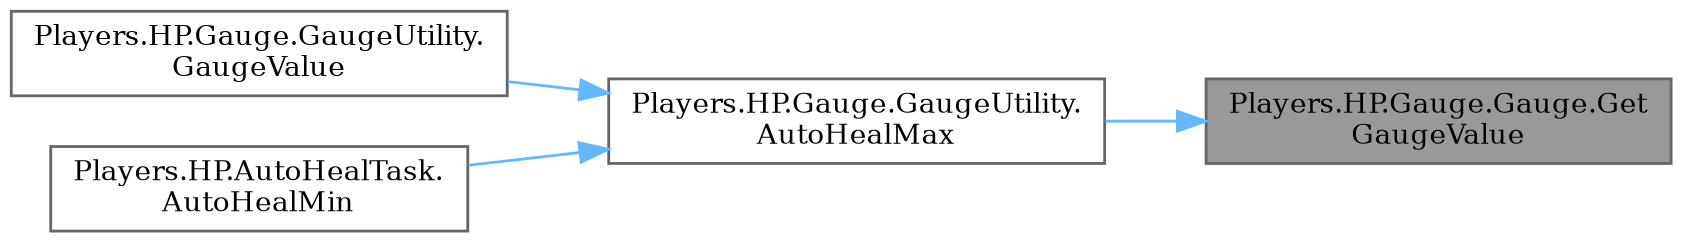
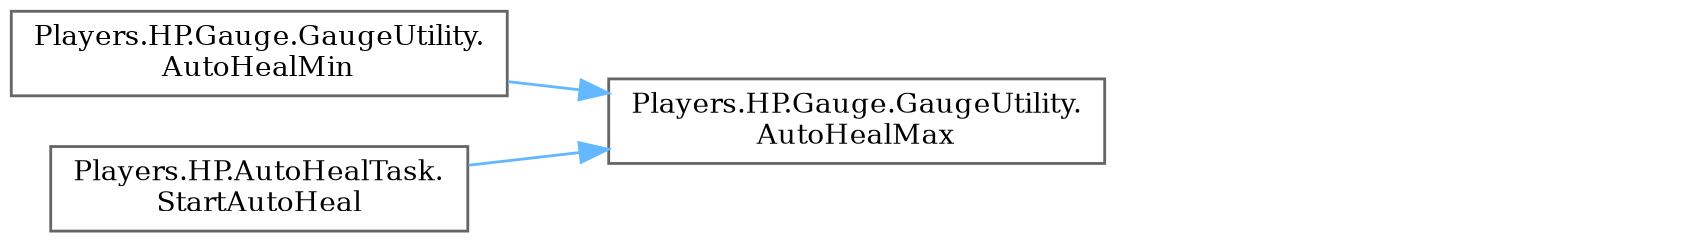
  digraph {
    fontname="DejaVu Serif"
    rankdir=RL
    node [color=grey40 fillcolor=white fontname="DejaVu Serif" fontsize=10 shape=box style=filled]
    edge [color=steelblue1 dir=back fontname="DejaVu Serif" fontsize=10 labelfontname=Helvetica labelfontsize=10 style=solid]
-   n1 [color=gray40 fillcolor=grey60 fontcolor=black height=0.2 label="Players.HP.Gauge.Gauge.Get\lGaugeValue" width=0.4]
    n2 [height=0.2 label="Players.HP.Gauge.GaugeUtility.\lAutoHealMax" width=0.4]
-   n3 [height=0.2 label="Players.HP.Gauge.GaugeUtility.\lGaugeValue" width=0.4]
-   n4 [height=0.2 label="Players.HP.AutoHealTask.\lAutoHealMin" width=0.4]
-   n1 -> n2
+   n3 [height=0.2 label="Players.HP.Gauge.GaugeUtility.\lAutoHealMin" width=0.4]
+   n4 [height=0.2 label="Players.HP.AutoHealTask.\lStartAutoHeal" width=0.4]
    n2 -> n3
    n2 -> n4
  }
